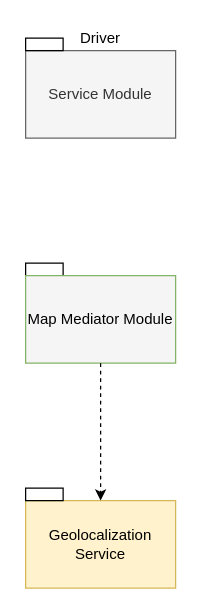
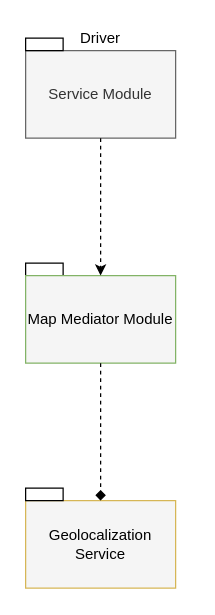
  <mxCell id="0" />
  <mxCell id="1" parent="0" />
  <mxCell id="2" value="" style="group" parent="1" vertex="1" connectable="0"><mxGeometry x="20" y="210" width="130" height="80" as="geometry" /></mxCell>
  <mxCell id="3" value="" style="rounded=0;whiteSpace=wrap;html=1;" parent="2" vertex="1"><mxGeometry width="30" height="10" as="geometry" /></mxCell>
  <mxCell id="4" value="Map Mediator Module" style="rounded=0;whiteSpace=wrap;html=1;fillColor=#f5f5f5;strokeColor=#82b366;" parent="2" vertex="1"><mxGeometry y="10" width="120" height="70" as="geometry" /></mxCell>
  <mxCell id="5" value="" style="group;fillColor=none;" parent="1" vertex="1" connectable="0"><mxGeometry x="20" y="30" width="120" height="80" as="geometry" /></mxCell>
  <mxCell id="6" value="Service Module" style="rounded=0;whiteSpace=wrap;html=1;fillColor=#f5f5f5;strokeColor=#666666;fontColor=#333333;" parent="5" vertex="1"><mxGeometry y="10" width="120" height="70" as="geometry" /></mxCell>
  <mxCell id="7" value="" style="rounded=0;whiteSpace=wrap;html=1;" parent="5" vertex="1"><mxGeometry width="30" height="10" as="geometry" /></mxCell>
  <mxCell id="8" value="Driver" style="text;html=1;strokeColor=none;fillColor=none;align=center;verticalAlign=middle;whiteSpace=wrap;rounded=0;" parent="1" vertex="1"><mxGeometry x="60" y="20" width="40" height="20" as="geometry" /></mxCell>
+ <mxCell id="9" value="" style="endArrow=classic;html=1;dashed=1;exitX=0.5;exitY=1;exitDx=0;exitDy=0;entryX=0.5;entryY=0;entryDx=0;entryDy=0;" parent="1" source="6" target="4" edge="1"><mxGeometry width="50" height="50" relative="1" as="geometry"><mxPoint x="10" y="200" as="sourcePoint" /><mxPoint x="60" y="150" as="targetPoint" /></mxGeometry></mxCell>
  <mxCell id="10" value="" style="group;fillColor=none;" parent="1" vertex="1" connectable="0"><mxGeometry x="20" y="390" width="120" height="80" as="geometry" /></mxCell>
- <mxCell id="11" value="Geolocalization Service" style="rounded=0;whiteSpace=wrap;html=1;fillColor=#fff2cc;strokeColor=#d6b656;" parent="10" vertex="1"><mxGeometry y="10" width="120" height="70" as="geometry" /></mxCell>
+ <mxCell id="11" value="Geolocalization Service" style="rounded=0;whiteSpace=wrap;html=1;fillColor=#f5f5f5;strokeColor=#d6b656;" parent="10" vertex="1"><mxGeometry y="10" width="120" height="70" as="geometry" /></mxCell>
  <mxCell id="12" value="" style="rounded=0;whiteSpace=wrap;html=1;" parent="10" vertex="1"><mxGeometry width="30" height="10" as="geometry" /></mxCell>
- <mxCell id="13" value="" style="endArrow=classic;html=1;dashed=1;exitX=0.5;exitY=1;exitDx=0;exitDy=0;entryX=0.5;entryY=0;entryDx=0;entryDy=0;" parent="1" source="4" target="11" edge="1"><mxGeometry width="50" height="50" relative="1" as="geometry"><mxPoint x="50" y="380" as="sourcePoint" /><mxPoint x="100" y="330" as="targetPoint" /></mxGeometry></mxCell>
+ <mxCell id="13" value="" style="endArrow=diamond;html=1;dashed=1;exitX=0.5;exitY=1;exitDx=0;exitDy=0;entryX=0.5;entryY=0;entryDx=0;entryDy=0;" parent="1" source="4" target="11" edge="1"><mxGeometry width="50" height="50" relative="1" as="geometry"><mxPoint x="50" y="380" as="sourcePoint" /><mxPoint x="100" y="330" as="targetPoint" /></mxGeometry></mxCell>
